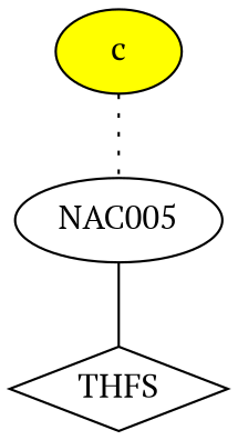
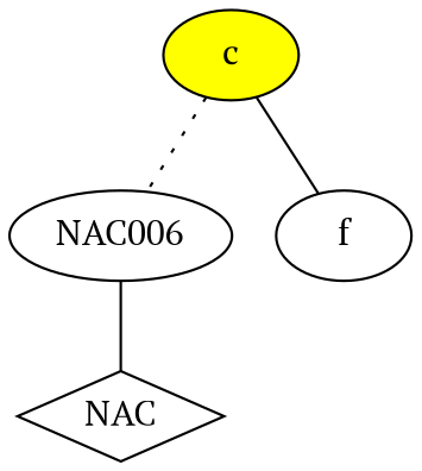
  graph {
    fontname="PT Serif"
    node [fontname="PT Serif"]
    edge [fontname="PT Serif"]
-   n1 [label=NAC005 type=TXNFACTOR width=0.5]
-   n2 [label=THFS shape=diamond type=METABOLIC width=0.7]
+   n1 [label=NAC006 type=TXNFACTOR width=0.5]
+   n2 [label=NAC shape=diamond type=METABOLIC width=0.7]
    c [fillcolor=yellow style=filled]
+   f
    n1 -- n2
    c -- n1 [style=dotted]
+   c -- f
  }
